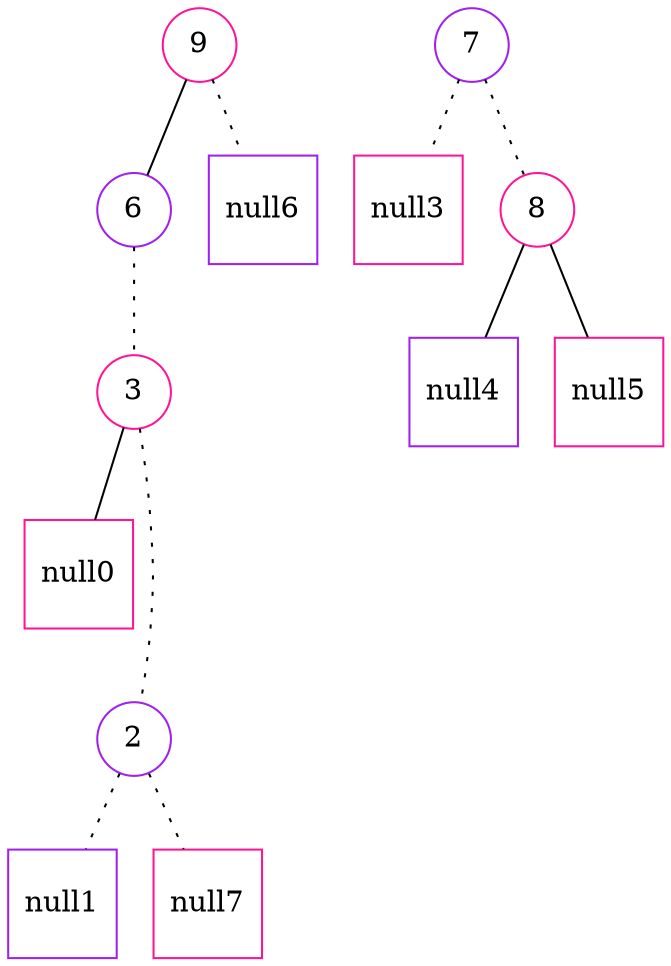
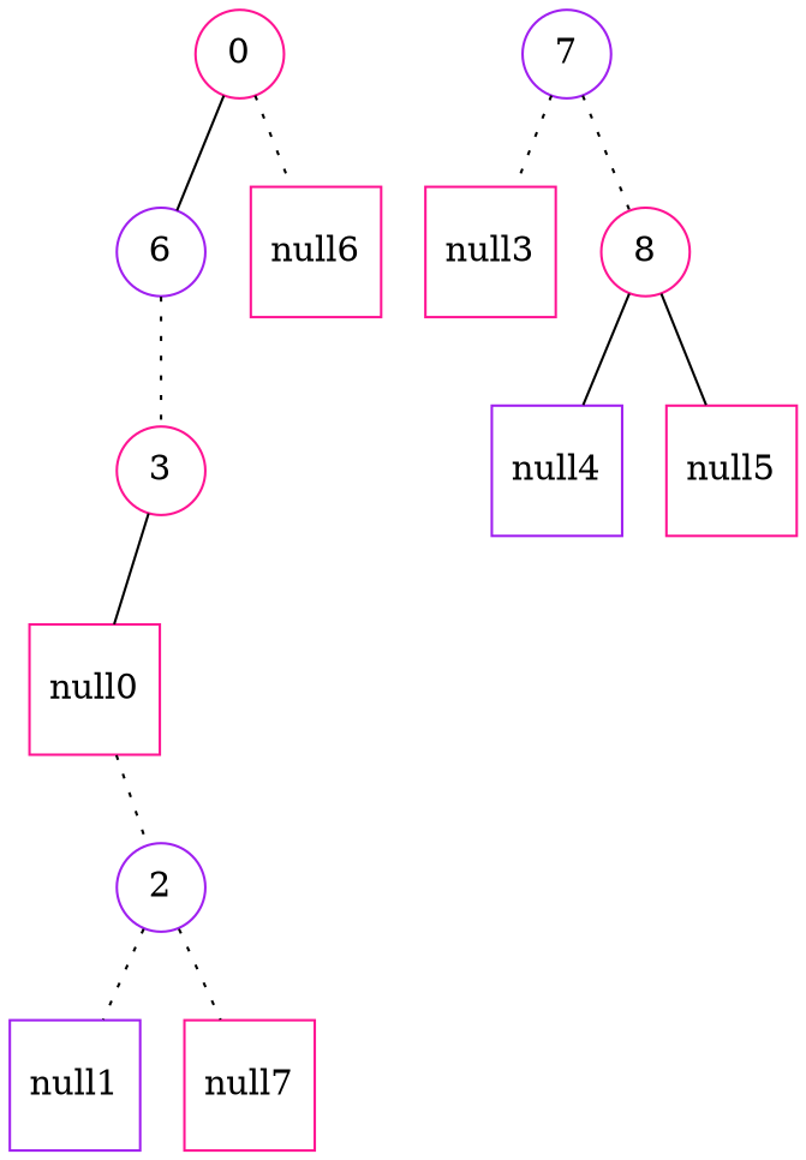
  graph {
    rankdir=TB
    node [color=deeppink shape=square]
    edge [style=dotted]
    null0 [width=0.2]
    n2 [label=3 shape=circle]
    n3 [color=purple label=2 shape=circle]
    null1 [color=purple width=0.2]
    n5 [label=null7 width=0.2]
    n6 [color=purple label=6 shape=circle]
    n7 [color=purple label=7 shape=circle]
    null3 [width=0.2]
    n9 [label=8 shape=circle]
    null4 [color=purple width=0.2]
    null5 [width=0.2]
-   n12 [label=9 shape=circle]
-   null6 [color=purple width=0.2]
+   n12 [label=0 shape=circle]
+   null6 [width=0.2]
    n2 -- null0 [style=solid]
-   n2 -- n3
+   null0 -- n3
    n3 -- null1
    n3 -- n5
    n6 -- n2
    n7 -- null3
    n7 -- n9
    n9 -- null4 [style=solid]
    n9 -- null5 [style=solid]
    n12 -- n6 [style=solid]
    n12 -- null6
  }
